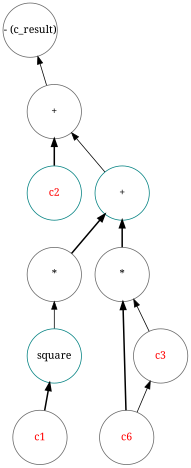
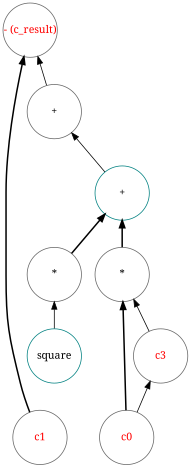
  digraph {
    fontname="Noto Serif"
    node [color=gray40 fontcolor=black fontname="Noto Serif" margin=0 shape=circle style=solid]
    edge [dir=back fontname="Noto Serif" style=solid]
    n1 [fontcolor=red label=c1 width=1]
-   n2 [color=teal fontcolor=red label=c2 width=1]
-   n3 [fontcolor=red label=c6 width=1]
+   n3 [fontcolor=red label=c0 width=1]
    n4 [color=teal label=square width=1]
    n5 [label="*" width=1]
    n6 [fontcolor=red label=c3 width=1]
    n7 [label="*" width=1]
    n8 [color=teal label="+" width=1]
    n9 [label="+" width=1]
-   n10 [label="- (c_result)" width=1]
+   n10 [fontcolor=red label="- (c_result)" width=1]
    n5 -> n4
    n6 -> n3
    n7 -> n3 [style=bold]
    n7 -> n6
    n8 -> n5 [style=bold]
    n8 -> n7 [style=bold]
-   n9 -> n2 [style=bold]
    n9 -> n8
-   n4 -> n1 [style=bold]
+   n10 -> n1 [style=bold]
    n10 -> n9
  }
